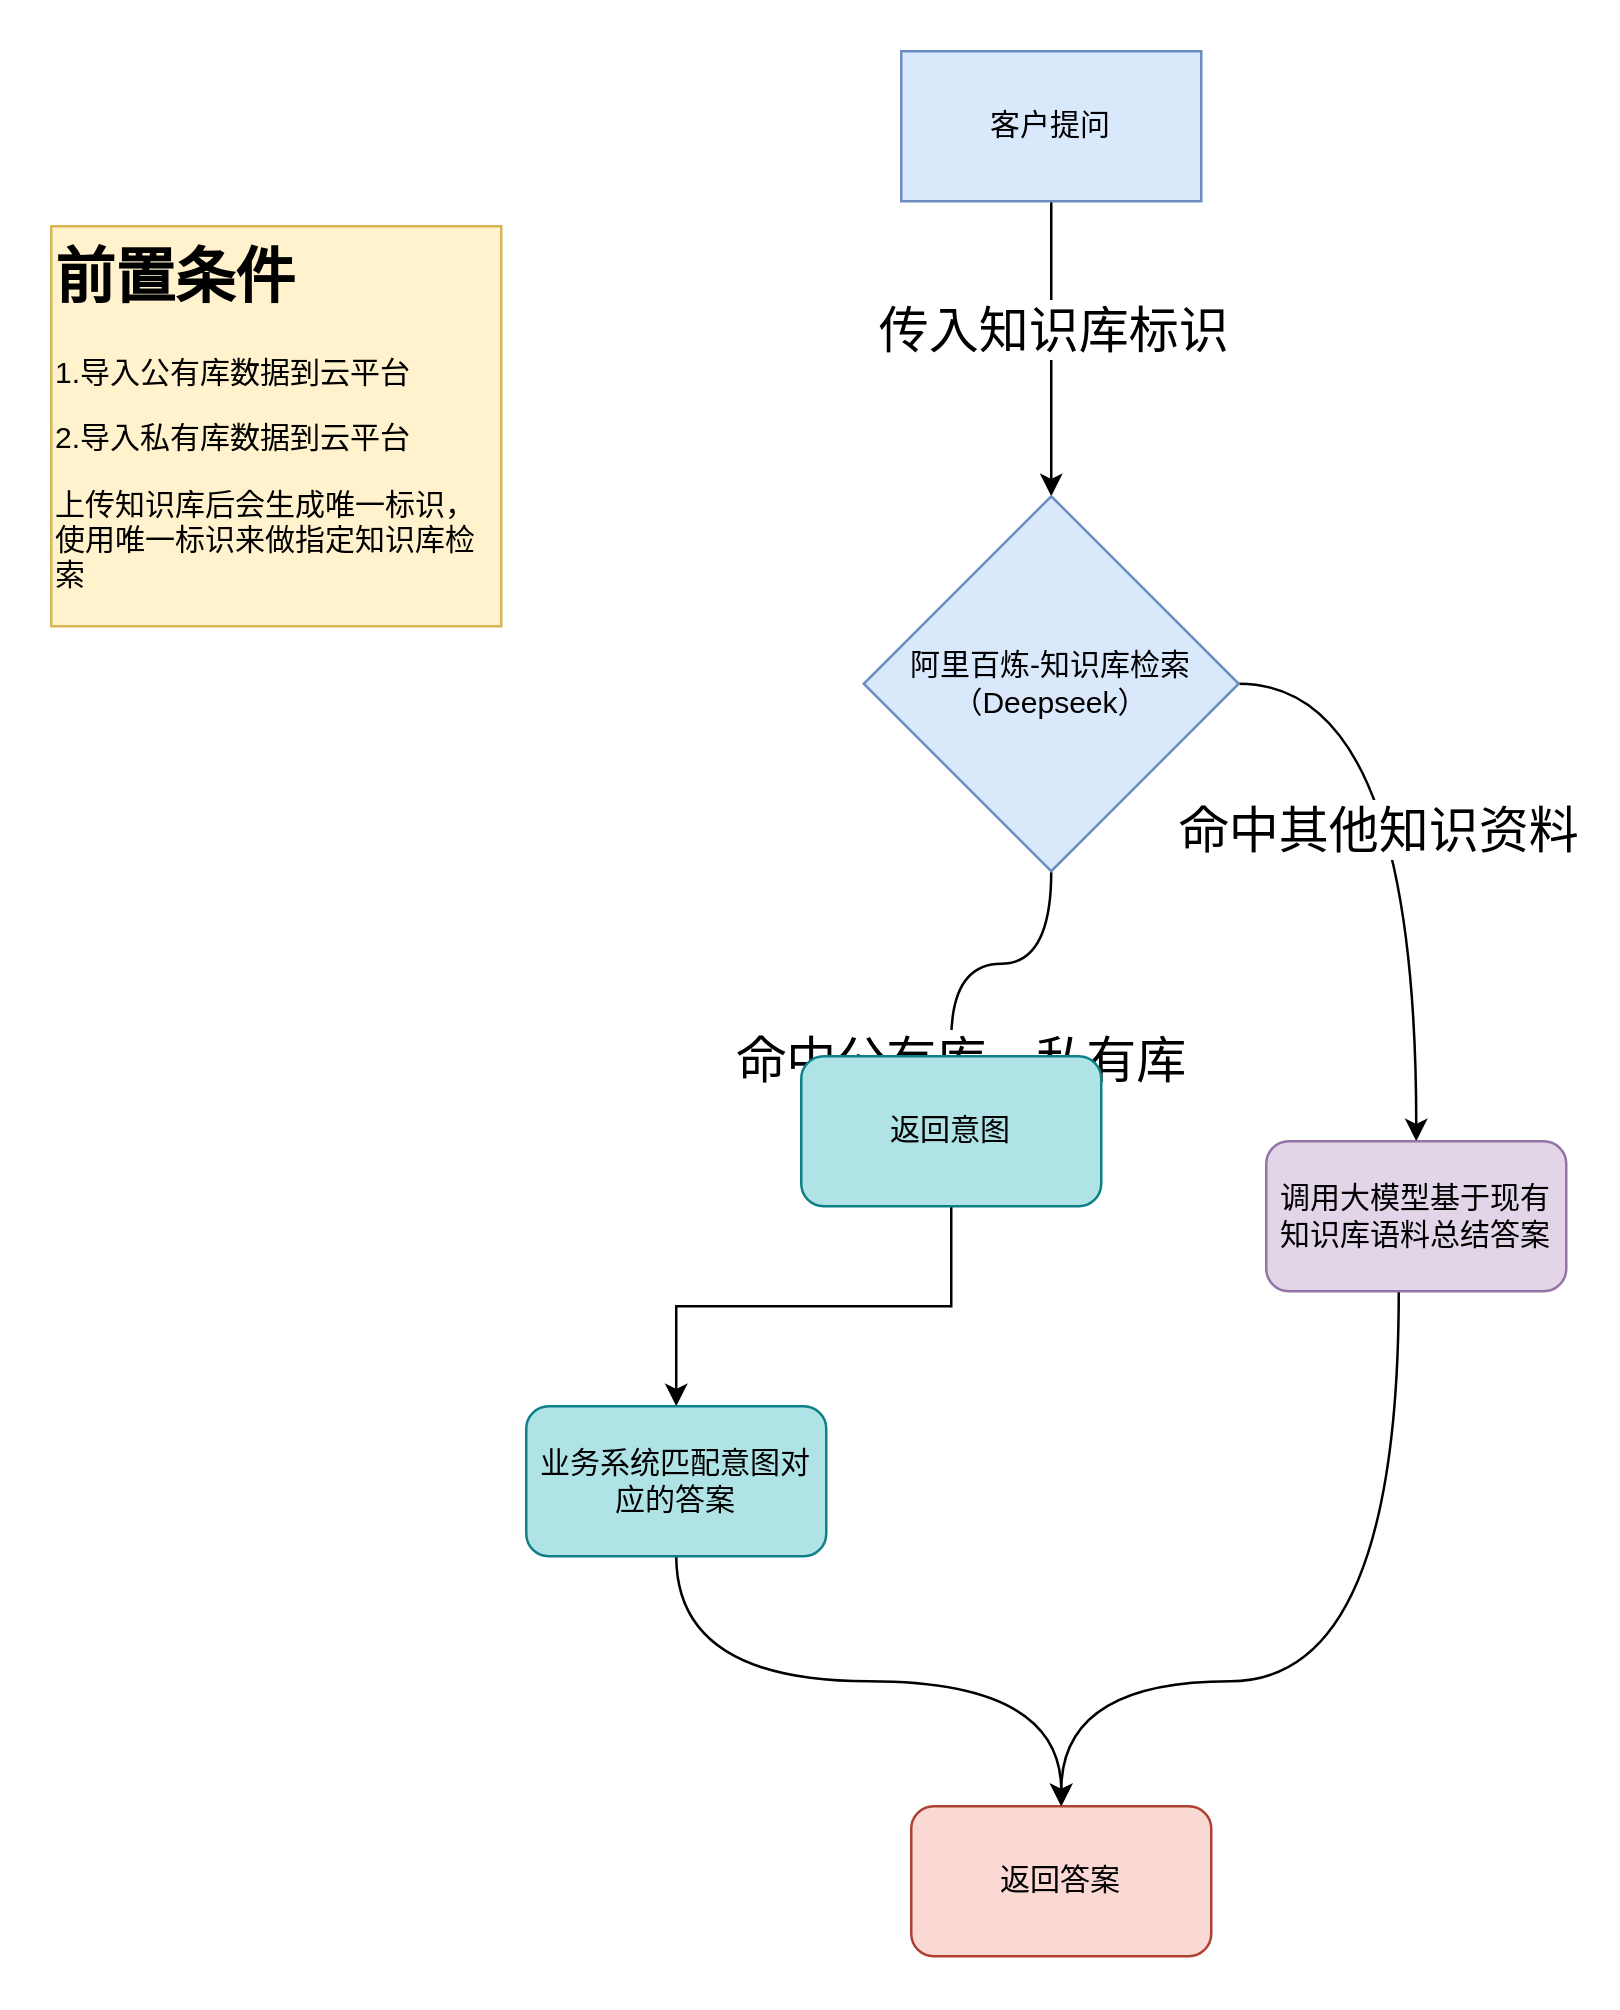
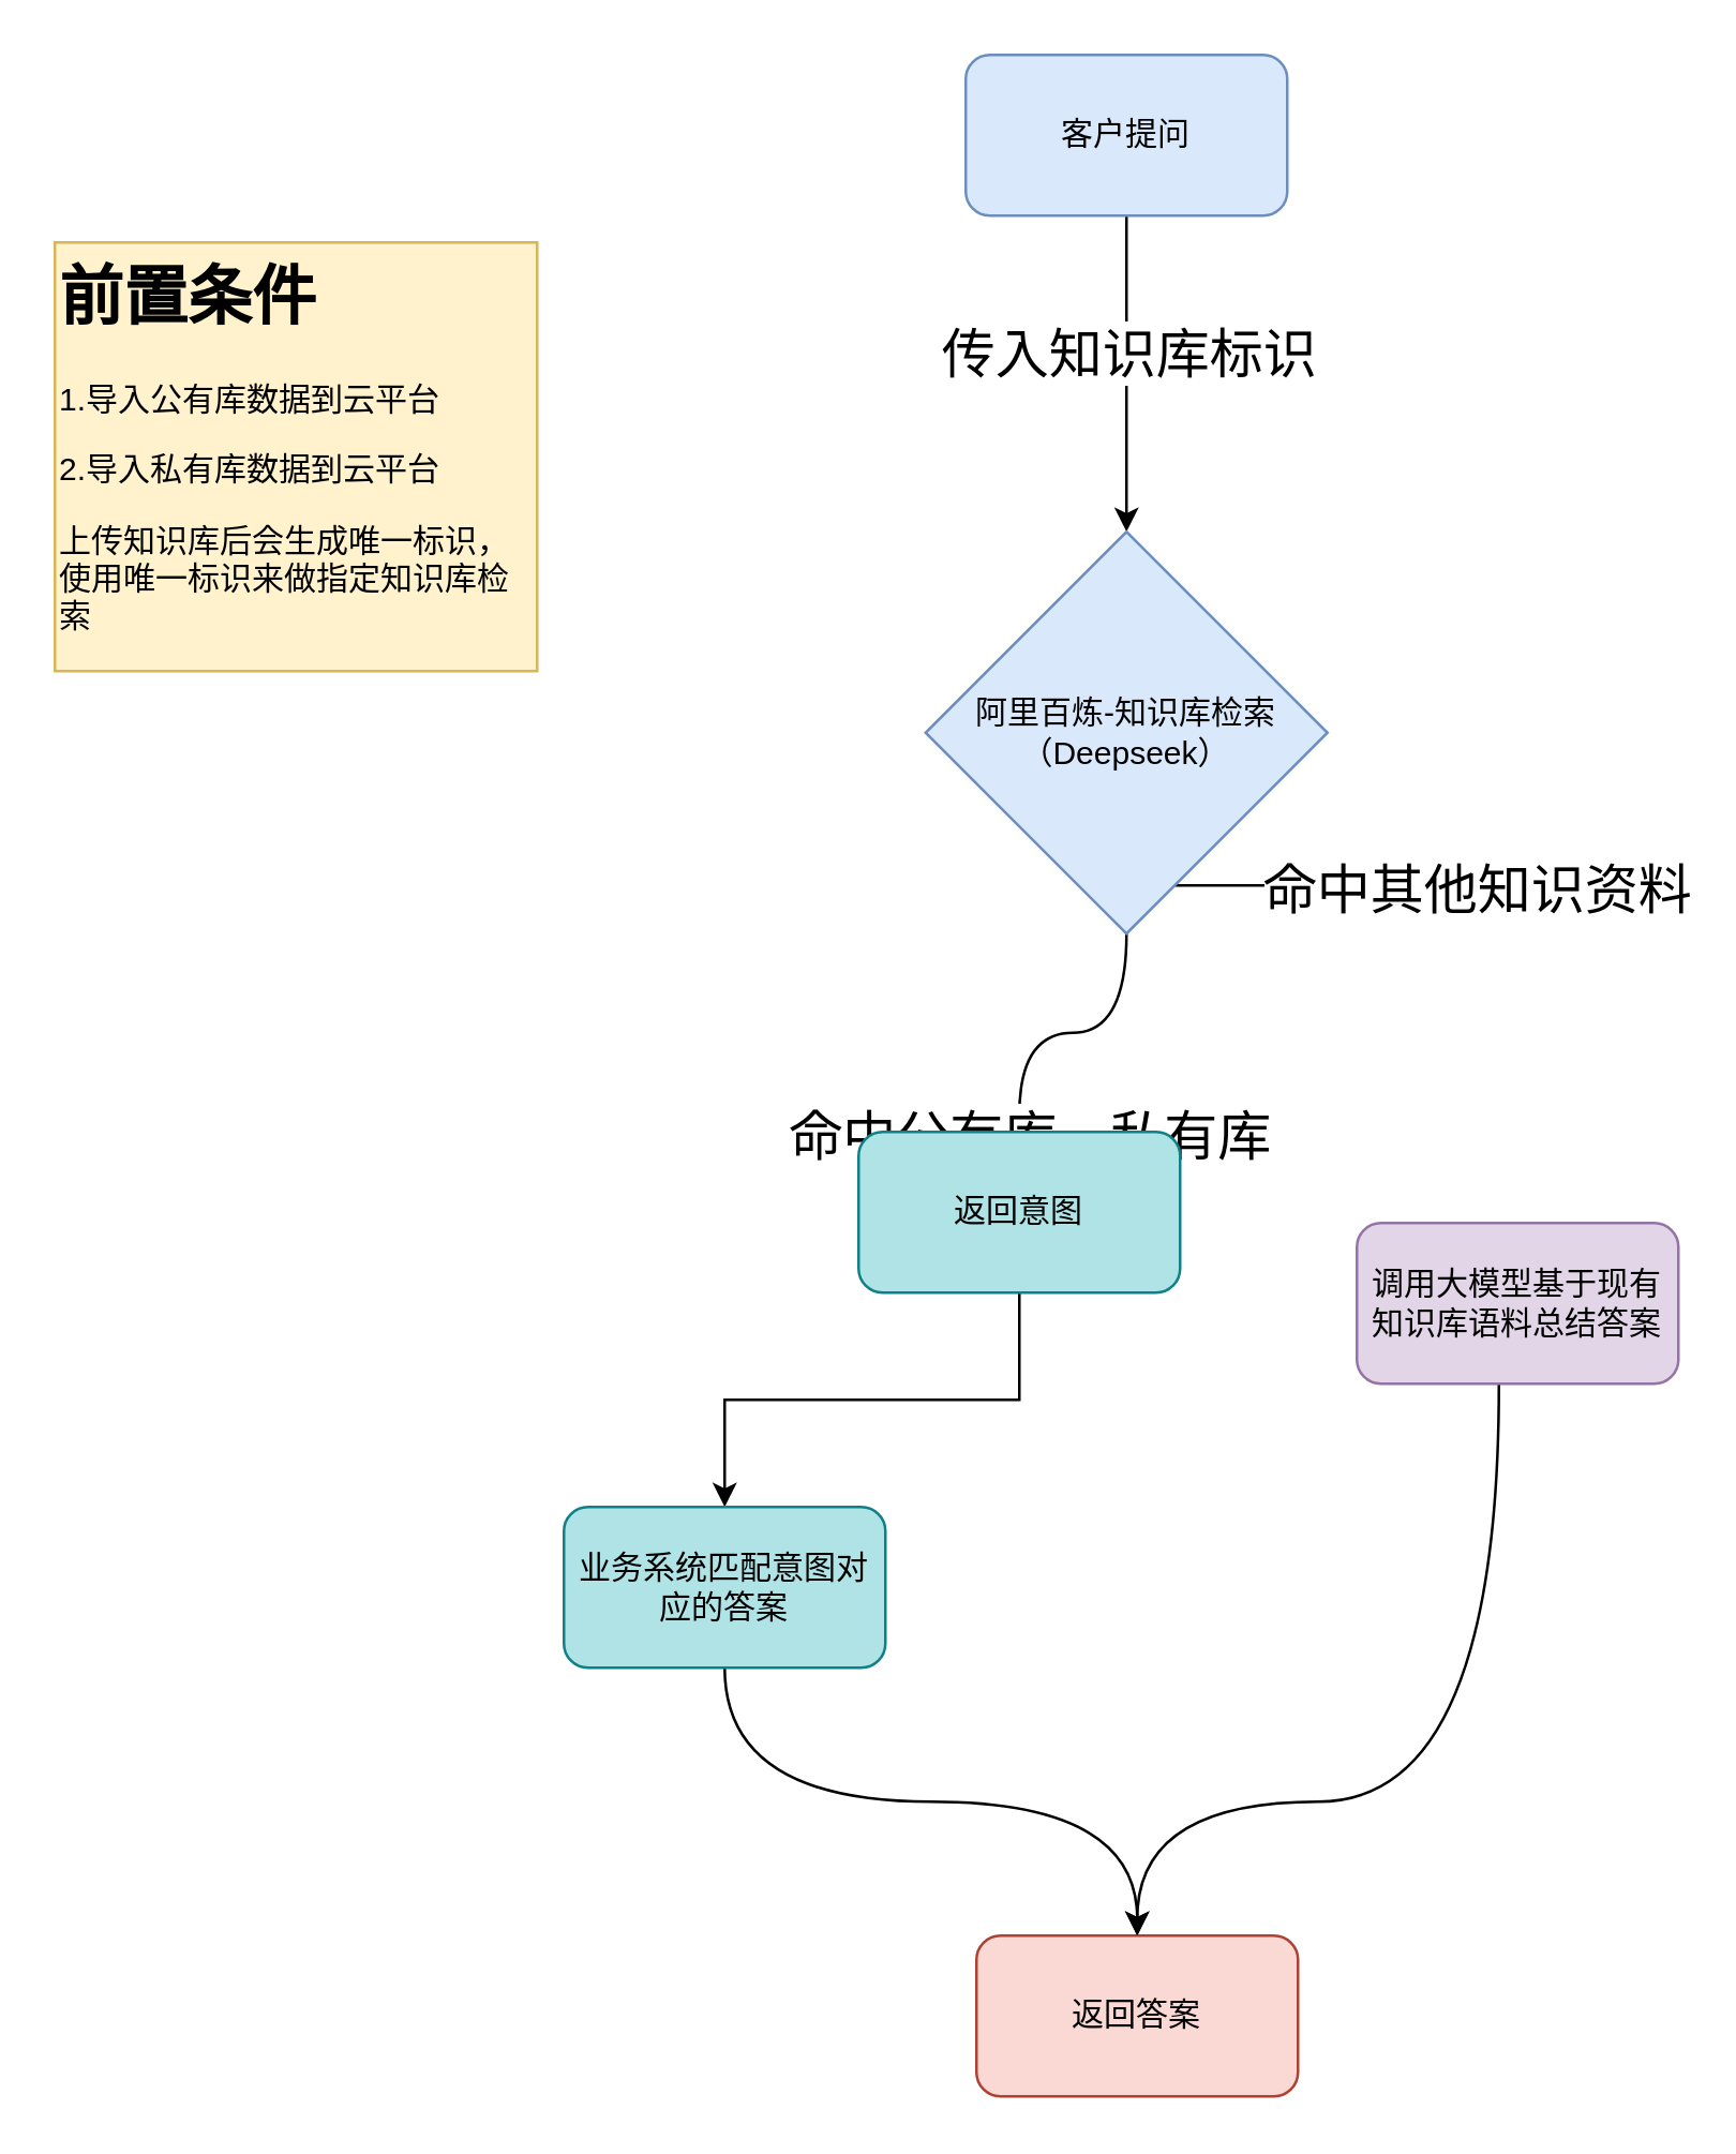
  <mxCell id="0" />
  <mxCell id="1" parent="0" />
  <mxCell id="2" style="edgeStyle=orthogonalEdgeStyle;rounded=0;orthogonalLoop=1;jettySize=auto;html=1;entryX=0.5;entryY=0;entryDx=0;entryDy=0;" edge="1" parent="1" source="4" target="8"><mxGeometry relative="1" as="geometry" /></mxCell>
  <mxCell id="3" value="传入知识库标识" style="edgeLabel;html=1;align=center;verticalAlign=middle;resizable=0;points=[];fontSize=20;" vertex="1" connectable="0" parent="2"><mxGeometry x="-0.424" y="2" relative="1" as="geometry"><mxPoint x="-2" y="16" as="offset" /></mxGeometry></mxCell>
- <mxCell id="4" value="客户提问" style="whiteSpace=wrap;html=1;fillColor=#dae8fc;strokeColor=#6c8ebf;rounded=0;" vertex="1" parent="1"><mxGeometry x="360" y="20" width="120" height="60" as="geometry" /></mxCell>
+ <mxCell id="4" value="客户提问" style="rounded=1;whiteSpace=wrap;html=1;fillColor=#dae8fc;strokeColor=#6c8ebf;" vertex="1" parent="1"><mxGeometry x="360" y="20" width="120" height="60" as="geometry" /></mxCell>
  <mxCell id="5" style="edgeStyle=orthogonalEdgeStyle;rounded=0;orthogonalLoop=1;jettySize=auto;html=1;entryX=0.5;entryY=0;entryDx=0;entryDy=0;curved=1;" edge="1" parent="1" source="8" target="10"><mxGeometry relative="1" as="geometry" /></mxCell>
  <mxCell id="6" value="命中公有库、私有库" style="edgeLabel;html=1;align=center;verticalAlign=middle;resizable=0;points=[];fontSize=20;" vertex="1" connectable="0" parent="5"><mxGeometry x="0.028" y="15" relative="1" as="geometry"><mxPoint x="-15" y="22" as="offset" /></mxGeometry></mxCell>
- <mxCell id="7" style="edgeStyle=orthogonalEdgeStyle;rounded=0;orthogonalLoop=1;jettySize=auto;html=1;curved=1;" edge="1" parent="1" source="8" target="15"><mxGeometry relative="1" as="geometry" /></mxCell>
+ <mxCell id="7" style="edgeStyle=orthogonalEdgeStyle;rounded=0;orthogonalLoop=1;jettySize=auto;html=1;curved=1;" edge="1" parent="1" source="8" target="17"><mxGeometry relative="1" as="geometry" /></mxCell>
  <mxCell id="8" value="阿里百炼-知识库检索&lt;br&gt;（Deepseek）" style="rhombus;whiteSpace=wrap;html=1;fillColor=#dae8fc;strokeColor=#6c8ebf;" vertex="1" parent="1"><mxGeometry x="345" y="198" width="150" height="150" as="geometry" /></mxCell>
  <mxCell id="9" style="edgeStyle=orthogonalEdgeStyle;rounded=0;orthogonalLoop=1;jettySize=auto;html=1;" edge="1" parent="1" source="10" target="12"><mxGeometry relative="1" as="geometry" /></mxCell>
  <mxCell id="10" value="返回意图" style="rounded=1;whiteSpace=wrap;html=1;fillColor=#b0e3e6;strokeColor=#0e8088;" vertex="1" parent="1"><mxGeometry x="320" y="422" width="120" height="60" as="geometry" /></mxCell>
  <mxCell id="11" style="edgeStyle=orthogonalEdgeStyle;rounded=0;orthogonalLoop=1;jettySize=auto;html=1;curved=1;" edge="1" parent="1" source="12" target="13"><mxGeometry relative="1" as="geometry"><Array as="points"><mxPoint x="270" y="672" /><mxPoint x="424" y="672" /></Array></mxGeometry></mxCell>
  <mxCell id="12" value="业务系统匹配意图对应的答案" style="rounded=1;whiteSpace=wrap;html=1;fillColor=#b0e3e6;strokeColor=#0e8088;" vertex="1" parent="1"><mxGeometry x="210" y="562" width="120" height="60" as="geometry" /></mxCell>
  <mxCell id="13" value="返回答案" style="rounded=1;whiteSpace=wrap;html=1;fillColor=#fad9d5;strokeColor=#ae4132;" vertex="1" parent="1"><mxGeometry x="364" y="722" width="120" height="60" as="geometry" /></mxCell>
  <mxCell id="14" style="edgeStyle=orthogonalEdgeStyle;rounded=0;orthogonalLoop=1;jettySize=auto;html=1;curved=1;" edge="1" parent="1" source="15" target="13"><mxGeometry relative="1" as="geometry"><Array as="points"><mxPoint x="559" y="672" /><mxPoint x="424" y="672" /></Array></mxGeometry></mxCell>
  <mxCell id="15" value="调用大模型基于现有知识库语料总结答案" style="rounded=1;whiteSpace=wrap;html=1;fillColor=#e1d5e7;strokeColor=#9673a6;" vertex="1" parent="1"><mxGeometry x="506" y="456" width="120" height="60" as="geometry" /></mxCell>
  <mxCell id="16" value="&lt;h1 style=&quot;margin-top: 0px;&quot;&gt;前置条件&lt;/h1&gt;&lt;p&gt;1.导入公有库数据到云平台&lt;/p&gt;&lt;p&gt;2.导入私有库数据到云平台&lt;/p&gt;&lt;p&gt;上传知识库后会生成唯一标识，使用唯一标识来做指定知识库检索&lt;/p&gt;" style="text;html=1;whiteSpace=wrap;overflow=hidden;rounded=0;fillColor=#fff2cc;strokeColor=#d6b656;" vertex="1" parent="1"><mxGeometry x="20" y="90" width="180" height="160" as="geometry" /></mxCell>
  <mxCell id="17" value="命中其他知识资料" style="edgeLabel;html=1;align=center;verticalAlign=middle;resizable=0;points=[];fontSize=20;" vertex="1" connectable="0" parent="1"><mxGeometry x="550" y="330" as="geometry" /></mxCell>
